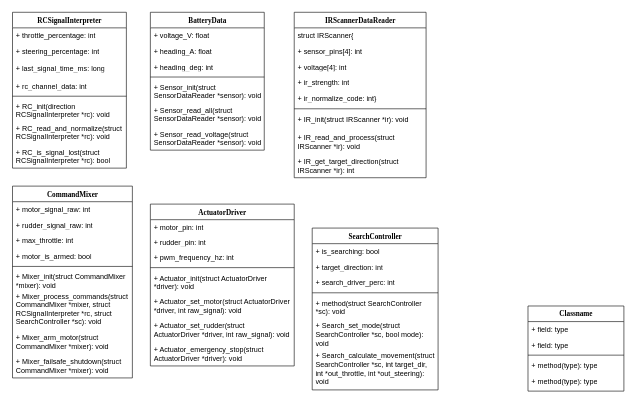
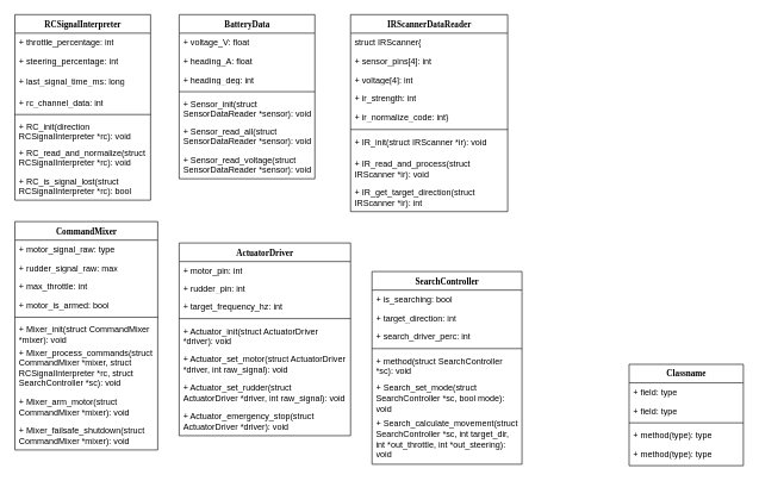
  <mxCell id="0" />
  <mxCell id="1" parent="0" />
  <mxCell id="2" value="CommandMixer" style="swimlane;html=1;fontStyle=1;align=center;verticalAlign=top;childLayout=stackLayout;horizontal=1;startSize=26;horizontalStack=0;resizeParent=1;resizeLast=0;collapsible=1;marginBottom=0;swimlaneFillColor=#ffffff;rounded=0;shadow=0;comic=0;labelBackgroundColor=none;strokeWidth=1;fillColor=none;fontFamily=Verdana;fontSize=12" parent="1" vertex="1"><mxGeometry x="20" y="310" width="200" height="320" as="geometry" /></mxCell>
- <mxCell id="3" value="+ motor_signal_raw: int" style="text;html=1;strokeColor=none;fillColor=none;align=left;verticalAlign=top;spacingLeft=4;spacingRight=4;whiteSpace=wrap;overflow=hidden;rotatable=0;points=[[0,0.5],[1,0.5]];portConstraint=eastwest;" parent="2" vertex="1"><mxGeometry y="26" width="200" height="26" as="geometry" /></mxCell>
- <mxCell id="4" value="+ rudder_signal_raw: int" style="text;html=1;strokeColor=none;fillColor=none;align=left;verticalAlign=top;spacingLeft=4;spacingRight=4;whiteSpace=wrap;overflow=hidden;rotatable=0;points=[[0,0.5],[1,0.5]];portConstraint=eastwest;" parent="2" vertex="1"><mxGeometry y="52" width="200" height="26" as="geometry" /></mxCell>
+ <mxCell id="3" value="+ motor_signal_raw: type" style="text;html=1;strokeColor=none;fillColor=none;align=left;verticalAlign=top;spacingLeft=4;spacingRight=4;whiteSpace=wrap;overflow=hidden;rotatable=0;points=[[0,0.5],[1,0.5]];portConstraint=eastwest;" parent="2" vertex="1"><mxGeometry y="26" width="200" height="26" as="geometry" /></mxCell>
+ <mxCell id="4" value="+ rudder_signal_raw: max" style="text;html=1;strokeColor=none;fillColor=none;align=left;verticalAlign=top;spacingLeft=4;spacingRight=4;whiteSpace=wrap;overflow=hidden;rotatable=0;points=[[0,0.5],[1,0.5]];portConstraint=eastwest;" parent="2" vertex="1"><mxGeometry y="52" width="200" height="26" as="geometry" /></mxCell>
  <mxCell id="5" value="+ max_throttle: int" style="text;html=1;strokeColor=none;fillColor=none;align=left;verticalAlign=top;spacingLeft=4;spacingRight=4;whiteSpace=wrap;overflow=hidden;rotatable=0;points=[[0,0.5],[1,0.5]];portConstraint=eastwest;" parent="2" vertex="1"><mxGeometry y="78" width="200" height="26" as="geometry" /></mxCell>
  <mxCell id="6" value="+ motor_is_armed: bool" style="text;html=1;strokeColor=none;fillColor=none;align=left;verticalAlign=top;spacingLeft=4;spacingRight=4;whiteSpace=wrap;overflow=hidden;rotatable=0;points=[[0,0.5],[1,0.5]];portConstraint=eastwest;" parent="2" vertex="1"><mxGeometry y="104" width="200" height="26" as="geometry" /></mxCell>
  <mxCell id="7" value="" style="line;html=1;strokeWidth=1;fillColor=none;align=left;verticalAlign=middle;spacingTop=-1;spacingLeft=3;spacingRight=3;rotatable=0;labelPosition=right;points=[];portConstraint=eastwest;" parent="2" vertex="1"><mxGeometry y="130" width="200" height="8" as="geometry" /></mxCell>
  <mxCell id="8" value="+ Mixer_init(struct CommandMixer *mixer): void" style="text;html=1;strokeColor=none;fillColor=none;align=left;verticalAlign=top;spacingLeft=4;spacingRight=4;whiteSpace=wrap;overflow=hidden;rotatable=0;points=[[0,0.5],[1,0.5]];portConstraint=eastwest;" parent="2" vertex="1"><mxGeometry y="138" width="200" height="32" as="geometry" /></mxCell>
  <mxCell id="9" value="+ Mixer_process_commands(struct CommandMixer *mixer, struct RCSignalInterpreter *rc, struct SearchController *sc): void" style="text;html=1;strokeColor=none;fillColor=none;align=left;verticalAlign=top;spacingLeft=4;spacingRight=4;whiteSpace=wrap;overflow=hidden;rotatable=0;points=[[0,0.5],[1,0.5]];portConstraint=eastwest;" parent="2" vertex="1"><mxGeometry y="170" width="200" height="70" as="geometry" /></mxCell>
  <mxCell id="10" value="+ Mixer_arm_motor(struct CommandMixer *mixer): void" style="text;html=1;strokeColor=none;fillColor=none;align=left;verticalAlign=top;spacingLeft=4;spacingRight=4;whiteSpace=wrap;overflow=hidden;rotatable=0;points=[[0,0.5],[1,0.5]];portConstraint=eastwest;" parent="2" vertex="1"><mxGeometry y="240" width="200" height="40" as="geometry" /></mxCell>
  <mxCell id="11" value="+ Mixer_failsafe_shutdown(struct CommandMixer *mixer): void" style="text;html=1;strokeColor=none;fillColor=none;align=left;verticalAlign=top;spacingLeft=4;spacingRight=4;whiteSpace=wrap;overflow=hidden;rotatable=0;points=[[0,0.5],[1,0.5]];portConstraint=eastwest;" parent="2" vertex="1"><mxGeometry y="280" width="200" height="40" as="geometry" /></mxCell>
  <mxCell id="12" value="BatteryData" style="swimlane;html=1;fontStyle=1;align=center;verticalAlign=top;childLayout=stackLayout;horizontal=1;startSize=26;horizontalStack=0;resizeParent=1;resizeLast=0;collapsible=1;marginBottom=0;swimlaneFillColor=#ffffff;rounded=0;shadow=0;comic=0;labelBackgroundColor=none;strokeWidth=1;fillColor=none;fontFamily=Verdana;fontSize=12" parent="1" vertex="1"><mxGeometry x="250" y="20" width="190" height="230" as="geometry" /></mxCell>
  <mxCell id="13" value="+ voltage_V: float" style="text;html=1;strokeColor=none;fillColor=none;align=left;verticalAlign=top;spacingLeft=4;spacingRight=4;whiteSpace=wrap;overflow=hidden;rotatable=0;points=[[0,0.5],[1,0.5]];portConstraint=eastwest;" parent="12" vertex="1"><mxGeometry y="26" width="190" height="26" as="geometry" /></mxCell>
  <mxCell id="14" value="+ heading_A: float" style="text;html=1;strokeColor=none;fillColor=none;align=left;verticalAlign=top;spacingLeft=4;spacingRight=4;whiteSpace=wrap;overflow=hidden;rotatable=0;points=[[0,0.5],[1,0.5]];portConstraint=eastwest;" parent="12" vertex="1"><mxGeometry y="52" width="190" height="26" as="geometry" /></mxCell>
  <mxCell id="15" value="+ heading_deg: int" style="text;html=1;strokeColor=none;fillColor=none;align=left;verticalAlign=top;spacingLeft=4;spacingRight=4;whiteSpace=wrap;overflow=hidden;rotatable=0;points=[[0,0.5],[1,0.5]];portConstraint=eastwest;" parent="12" vertex="1"><mxGeometry y="78" width="190" height="26" as="geometry" /></mxCell>
  <mxCell id="16" value="" style="line;html=1;strokeWidth=1;fillColor=none;align=left;verticalAlign=middle;spacingTop=-1;spacingLeft=3;spacingRight=3;rotatable=0;labelPosition=right;points=[];portConstraint=eastwest;" parent="12" vertex="1"><mxGeometry y="104" width="190" height="8" as="geometry" /></mxCell>
  <mxCell id="17" value="+ Sensor_init(struct SensorDataReader *sensor): void" style="text;html=1;strokeColor=none;fillColor=none;align=left;verticalAlign=top;spacingLeft=4;spacingRight=4;whiteSpace=wrap;overflow=hidden;rotatable=0;points=[[0,0.5],[1,0.5]];portConstraint=eastwest;" parent="12" vertex="1"><mxGeometry y="112" width="190" height="38" as="geometry" /></mxCell>
  <mxCell id="18" value="+ Sensor_read_all(struct SensorDataReader *sensor): void" style="text;html=1;strokeColor=none;fillColor=none;align=left;verticalAlign=top;spacingLeft=4;spacingRight=4;whiteSpace=wrap;overflow=hidden;rotatable=0;points=[[0,0.5],[1,0.5]];portConstraint=eastwest;" parent="12" vertex="1"><mxGeometry y="150" width="190" height="40" as="geometry" /></mxCell>
  <mxCell id="19" value="+ Sensor_read_voltage(struct SensorDataReader *sensor): void" style="text;html=1;strokeColor=none;fillColor=none;align=left;verticalAlign=top;spacingLeft=4;spacingRight=4;whiteSpace=wrap;overflow=hidden;rotatable=0;points=[[0,0.5],[1,0.5]];portConstraint=eastwest;" parent="12" vertex="1"><mxGeometry y="190" width="190" height="40" as="geometry" /></mxCell>
  <mxCell id="20" value="RCSignalInterpreter" style="swimlane;html=1;fontStyle=1;align=center;verticalAlign=top;childLayout=stackLayout;horizontal=1;startSize=26;horizontalStack=0;resizeParent=1;resizeLast=0;collapsible=1;marginBottom=0;swimlaneFillColor=#ffffff;rounded=0;shadow=0;comic=0;labelBackgroundColor=none;strokeWidth=1;fillColor=none;fontFamily=Verdana;fontSize=12" parent="1" vertex="1"><mxGeometry x="20" y="20" width="190" height="260" as="geometry" /></mxCell>
  <mxCell id="21" value="+ throttle_percentage: int" style="text;html=1;strokeColor=none;fillColor=none;align=left;verticalAlign=top;spacingLeft=4;spacingRight=4;whiteSpace=wrap;overflow=hidden;rotatable=0;points=[[0,0.5],[1,0.5]];portConstraint=eastwest;" parent="20" vertex="1"><mxGeometry y="26" width="190" height="26" as="geometry" /></mxCell>
  <mxCell id="22" value="+ steering_percentage: int&lt;div&gt;&lt;br&gt;&lt;/div&gt;&lt;div&gt;&lt;br&gt;&lt;/div&gt;" style="text;html=1;strokeColor=none;fillColor=none;align=left;verticalAlign=top;spacingLeft=4;spacingRight=4;whiteSpace=wrap;overflow=hidden;rotatable=0;points=[[0,0.5],[1,0.5]];portConstraint=eastwest;" parent="20" vertex="1"><mxGeometry y="52" width="190" height="28" as="geometry" /></mxCell>
  <mxCell id="23" value="&lt;div&gt;+ last_signal_time_ms: long&lt;/div&gt;" style="text;html=1;strokeColor=none;fillColor=none;align=left;verticalAlign=top;spacingLeft=4;spacingRight=4;whiteSpace=wrap;overflow=hidden;rotatable=0;points=[[0,0.5],[1,0.5]];portConstraint=eastwest;" parent="20" vertex="1"><mxGeometry y="80" width="190" height="30" as="geometry" /></mxCell>
  <mxCell id="24" value="+ rc_channel_data: int" style="text;html=1;strokeColor=none;fillColor=none;align=left;verticalAlign=top;spacingLeft=4;spacingRight=4;whiteSpace=wrap;overflow=hidden;rotatable=0;points=[[0,0.5],[1,0.5]];portConstraint=eastwest;" parent="20" vertex="1"><mxGeometry y="110" width="190" height="26" as="geometry" /></mxCell>
  <mxCell id="25" value="" style="line;html=1;strokeWidth=1;fillColor=none;align=left;verticalAlign=middle;spacingTop=-1;spacingLeft=3;spacingRight=3;rotatable=0;labelPosition=right;points=[];portConstraint=eastwest;" parent="20" vertex="1"><mxGeometry y="136" width="190" height="8" as="geometry" /></mxCell>
  <mxCell id="26" value="+ RC_init(direction RCSignalInterpreter *rc): void" style="text;html=1;strokeColor=none;fillColor=none;align=left;verticalAlign=top;spacingLeft=4;spacingRight=4;whiteSpace=wrap;overflow=hidden;rotatable=0;points=[[0,0.5],[1,0.5]];portConstraint=eastwest;" parent="20" vertex="1"><mxGeometry y="144" width="190" height="36" as="geometry" /></mxCell>
  <mxCell id="27" value="+ RC_read_and_normalize(struct RCSignalInterpreter *rc): void" style="text;html=1;strokeColor=none;fillColor=none;align=left;verticalAlign=top;spacingLeft=4;spacingRight=4;whiteSpace=wrap;overflow=hidden;rotatable=0;points=[[0,0.5],[1,0.5]];portConstraint=eastwest;" parent="20" vertex="1"><mxGeometry y="180" width="190" height="40" as="geometry" /></mxCell>
  <mxCell id="28" value="+ RC_is_signal_lost(struct RCSignalInterpreter *rc): bool" style="text;html=1;strokeColor=none;fillColor=none;align=left;verticalAlign=top;spacingLeft=4;spacingRight=4;whiteSpace=wrap;overflow=hidden;rotatable=0;points=[[0,0.5],[1,0.5]];portConstraint=eastwest;" parent="20" vertex="1"><mxGeometry y="220" width="190" height="40" as="geometry" /></mxCell>
  <mxCell id="29" value="Classname" style="swimlane;html=1;fontStyle=1;align=center;verticalAlign=top;childLayout=stackLayout;horizontal=1;startSize=26;horizontalStack=0;resizeParent=1;resizeLast=0;collapsible=1;marginBottom=0;swimlaneFillColor=#ffffff;rounded=0;shadow=0;comic=0;labelBackgroundColor=none;strokeWidth=1;fillColor=none;fontFamily=Verdana;fontSize=12" parent="1" vertex="1"><mxGeometry x="880" y="510" width="160" height="142" as="geometry" /></mxCell>
  <mxCell id="30" value="+ field: type" style="text;html=1;strokeColor=none;fillColor=none;align=left;verticalAlign=top;spacingLeft=4;spacingRight=4;whiteSpace=wrap;overflow=hidden;rotatable=0;points=[[0,0.5],[1,0.5]];portConstraint=eastwest;" parent="29" vertex="1"><mxGeometry y="26" width="160" height="26" as="geometry" /></mxCell>
  <mxCell id="31" value="+ field: type" style="text;html=1;strokeColor=none;fillColor=none;align=left;verticalAlign=top;spacingLeft=4;spacingRight=4;whiteSpace=wrap;overflow=hidden;rotatable=0;points=[[0,0.5],[1,0.5]];portConstraint=eastwest;" parent="29" vertex="1"><mxGeometry y="52" width="160" height="26" as="geometry" /></mxCell>
  <mxCell id="32" value="" style="line;html=1;strokeWidth=1;fillColor=none;align=left;verticalAlign=middle;spacingTop=-1;spacingLeft=3;spacingRight=3;rotatable=0;labelPosition=right;points=[];portConstraint=eastwest;" parent="29" vertex="1"><mxGeometry y="78" width="160" height="8" as="geometry" /></mxCell>
  <mxCell id="33" value="+ method(type): type" style="text;html=1;strokeColor=none;fillColor=none;align=left;verticalAlign=top;spacingLeft=4;spacingRight=4;whiteSpace=wrap;overflow=hidden;rotatable=0;points=[[0,0.5],[1,0.5]];portConstraint=eastwest;" parent="29" vertex="1"><mxGeometry y="86" width="160" height="26" as="geometry" /></mxCell>
  <mxCell id="34" value="+ method(type): type" style="text;html=1;strokeColor=none;fillColor=none;align=left;verticalAlign=top;spacingLeft=4;spacingRight=4;whiteSpace=wrap;overflow=hidden;rotatable=0;points=[[0,0.5],[1,0.5]];portConstraint=eastwest;" parent="29" vertex="1"><mxGeometry y="112" width="160" height="26" as="geometry" /></mxCell>
  <mxCell id="35" value="ActuatorDriver" style="swimlane;html=1;fontStyle=1;align=center;verticalAlign=top;childLayout=stackLayout;horizontal=1;startSize=26;horizontalStack=0;resizeParent=1;resizeLast=0;collapsible=1;marginBottom=0;swimlaneFillColor=#ffffff;rounded=0;shadow=0;comic=0;labelBackgroundColor=none;strokeWidth=1;fillColor=none;fontFamily=Verdana;fontSize=12" parent="1" vertex="1"><mxGeometry x="250" y="340" width="240" height="270" as="geometry" /></mxCell>
  <mxCell id="36" value="+ motor_pin: int" style="text;html=1;strokeColor=none;fillColor=none;align=left;verticalAlign=top;spacingLeft=4;spacingRight=4;whiteSpace=wrap;overflow=hidden;rotatable=0;points=[[0,0.5],[1,0.5]];portConstraint=eastwest;" parent="35" vertex="1"><mxGeometry y="26" width="240" height="24" as="geometry" /></mxCell>
  <mxCell id="37" value="+ rudder_pin: int" style="text;html=1;strokeColor=none;fillColor=none;align=left;verticalAlign=top;spacingLeft=4;spacingRight=4;whiteSpace=wrap;overflow=hidden;rotatable=0;points=[[0,0.5],[1,0.5]];portConstraint=eastwest;" parent="35" vertex="1"><mxGeometry y="50" width="240" height="26" as="geometry" /></mxCell>
- <mxCell id="38" value="+ pwm_frequency_hz: int" style="text;html=1;strokeColor=none;fillColor=none;align=left;verticalAlign=top;spacingLeft=4;spacingRight=4;whiteSpace=wrap;overflow=hidden;rotatable=0;points=[[0,0.5],[1,0.5]];portConstraint=eastwest;" parent="35" vertex="1"><mxGeometry y="76" width="240" height="26" as="geometry" /></mxCell>
+ <mxCell id="38" value="+ target_frequency_hz: int" style="text;html=1;strokeColor=none;fillColor=none;align=left;verticalAlign=top;spacingLeft=4;spacingRight=4;whiteSpace=wrap;overflow=hidden;rotatable=0;points=[[0,0.5],[1,0.5]];portConstraint=eastwest;" parent="35" vertex="1"><mxGeometry y="76" width="240" height="26" as="geometry" /></mxCell>
  <mxCell id="39" value="" style="line;html=1;strokeWidth=1;fillColor=none;align=left;verticalAlign=middle;spacingTop=-1;spacingLeft=3;spacingRight=3;rotatable=0;labelPosition=right;points=[];portConstraint=eastwest;" parent="35" vertex="1"><mxGeometry y="102" width="240" height="8" as="geometry" /></mxCell>
  <mxCell id="40" value="+ Actuator_init(struct ActuatorDriver *driver): void" style="text;html=1;strokeColor=none;fillColor=none;align=left;verticalAlign=top;spacingLeft=4;spacingRight=4;whiteSpace=wrap;overflow=hidden;rotatable=0;points=[[0,0.5],[1,0.5]];portConstraint=eastwest;" parent="35" vertex="1"><mxGeometry y="110" width="240" height="40" as="geometry" /></mxCell>
  <mxCell id="41" value="+ Actuator_set_motor(struct ActuatorDriver *driver, int raw_signal): void" style="text;html=1;strokeColor=none;fillColor=none;align=left;verticalAlign=top;spacingLeft=4;spacingRight=4;whiteSpace=wrap;overflow=hidden;rotatable=0;points=[[0,0.5],[1,0.5]];portConstraint=eastwest;" parent="35" vertex="1"><mxGeometry y="150" width="240" height="40" as="geometry" /></mxCell>
  <mxCell id="42" value="+ Actuator_set_rudder(struct ActuatorDriver *driver, int raw_signal): void" style="text;html=1;strokeColor=none;fillColor=none;align=left;verticalAlign=top;spacingLeft=4;spacingRight=4;whiteSpace=wrap;overflow=hidden;rotatable=0;points=[[0,0.5],[1,0.5]];portConstraint=eastwest;" parent="35" vertex="1"><mxGeometry y="190" width="240" height="40" as="geometry" /></mxCell>
  <mxCell id="43" value="+ Actuator_emergency_stop(struct ActuatorDriver *driver): void" style="text;html=1;strokeColor=none;fillColor=none;align=left;verticalAlign=top;spacingLeft=4;spacingRight=4;whiteSpace=wrap;overflow=hidden;rotatable=0;points=[[0,0.5],[1,0.5]];portConstraint=eastwest;" parent="35" vertex="1"><mxGeometry y="230" width="240" height="40" as="geometry" /></mxCell>
  <mxCell id="44" value="IRScannerDataReader" style="swimlane;html=1;fontStyle=1;align=center;verticalAlign=top;childLayout=stackLayout;horizontal=1;startSize=26;horizontalStack=0;resizeParent=1;resizeLast=0;collapsible=1;marginBottom=0;swimlaneFillColor=#ffffff;rounded=0;shadow=0;comic=0;labelBackgroundColor=none;strokeWidth=1;fillColor=none;fontFamily=Verdana;fontSize=12" vertex="1" parent="1"><mxGeometry x="490" y="20" width="220" height="276" as="geometry" /></mxCell>
  <mxCell id="45" value="struct IRScanner{" style="text;html=1;strokeColor=none;fillColor=none;align=left;verticalAlign=top;spacingLeft=4;spacingRight=4;whiteSpace=wrap;overflow=hidden;rotatable=0;points=[[0,0.5],[1,0.5]];portConstraint=eastwest;" vertex="1" parent="44"><mxGeometry y="26" width="220" height="26" as="geometry" /></mxCell>
  <mxCell id="46" value="+ sensor_pins[4]: int" style="text;html=1;strokeColor=none;fillColor=none;align=left;verticalAlign=top;spacingLeft=4;spacingRight=4;whiteSpace=wrap;overflow=hidden;rotatable=0;points=[[0,0.5],[1,0.5]];portConstraint=eastwest;" vertex="1" parent="44"><mxGeometry y="52" width="220" height="26" as="geometry" /></mxCell>
  <mxCell id="47" value="+ voltage[4]: int" style="text;html=1;strokeColor=none;fillColor=none;align=left;verticalAlign=top;spacingLeft=4;spacingRight=4;whiteSpace=wrap;overflow=hidden;rotatable=0;points=[[0,0.5],[1,0.5]];portConstraint=eastwest;" vertex="1" parent="44"><mxGeometry y="78" width="220" height="26" as="geometry" /></mxCell>
  <mxCell id="48" value="+ ir_strength: int" style="text;html=1;strokeColor=none;fillColor=none;align=left;verticalAlign=top;spacingLeft=4;spacingRight=4;whiteSpace=wrap;overflow=hidden;rotatable=0;points=[[0,0.5],[1,0.5]];portConstraint=eastwest;" vertex="1" parent="44"><mxGeometry y="104" width="220" height="26" as="geometry" /></mxCell>
  <mxCell id="49" value="+ ir_normalize_code: int}" style="text;html=1;strokeColor=none;fillColor=none;align=left;verticalAlign=top;spacingLeft=4;spacingRight=4;whiteSpace=wrap;overflow=hidden;rotatable=0;points=[[0,0.5],[1,0.5]];portConstraint=eastwest;" vertex="1" parent="44"><mxGeometry y="130" width="220" height="26" as="geometry" /></mxCell>
  <mxCell id="50" value="" style="line;html=1;strokeWidth=1;fillColor=none;align=left;verticalAlign=middle;spacingTop=-1;spacingLeft=3;spacingRight=3;rotatable=0;labelPosition=right;points=[];portConstraint=eastwest;" vertex="1" parent="44"><mxGeometry y="156" width="220" height="10" as="geometry" /></mxCell>
  <mxCell id="51" value="+ IR_init(struct IRScanner *ir): void" style="text;html=1;strokeColor=none;fillColor=none;align=left;verticalAlign=top;spacingLeft=4;spacingRight=4;whiteSpace=wrap;overflow=hidden;rotatable=0;points=[[0,0.5],[1,0.5]];portConstraint=eastwest;" vertex="1" parent="44"><mxGeometry y="166" width="220" height="30" as="geometry" /></mxCell>
  <mxCell id="52" value="+ IR_read_and_process(struct IRScanner *ir): void" style="text;html=1;strokeColor=none;fillColor=none;align=left;verticalAlign=top;spacingLeft=4;spacingRight=4;whiteSpace=wrap;overflow=hidden;rotatable=0;points=[[0,0.5],[1,0.5]];portConstraint=eastwest;" vertex="1" parent="44"><mxGeometry y="196" width="220" height="40" as="geometry" /></mxCell>
  <mxCell id="53" value="+ IR_get_target_direction(struct IRScanner *ir): int" style="text;html=1;strokeColor=none;fillColor=none;align=left;verticalAlign=top;spacingLeft=4;spacingRight=4;whiteSpace=wrap;overflow=hidden;rotatable=0;points=[[0,0.5],[1,0.5]];portConstraint=eastwest;" vertex="1" parent="44"><mxGeometry y="236" width="220" height="40" as="geometry" /></mxCell>
  <mxCell id="54" value="SearchController" style="swimlane;html=1;fontStyle=1;align=center;verticalAlign=top;childLayout=stackLayout;horizontal=1;startSize=26;horizontalStack=0;resizeParent=1;resizeLast=0;collapsible=1;marginBottom=0;swimlaneFillColor=#ffffff;rounded=0;shadow=0;comic=0;labelBackgroundColor=none;strokeWidth=1;fillColor=none;fontFamily=Verdana;fontSize=12" vertex="1" parent="1"><mxGeometry x="520" y="380" width="210" height="270" as="geometry" /></mxCell>
  <mxCell id="55" value="+ is_searching: bool" style="text;html=1;strokeColor=none;fillColor=none;align=left;verticalAlign=top;spacingLeft=4;spacingRight=4;whiteSpace=wrap;overflow=hidden;rotatable=0;points=[[0,0.5],[1,0.5]];portConstraint=eastwest;" vertex="1" parent="54"><mxGeometry y="26" width="210" height="26" as="geometry" /></mxCell>
  <mxCell id="56" value="+ target_direction: int" style="text;html=1;strokeColor=none;fillColor=none;align=left;verticalAlign=top;spacingLeft=4;spacingRight=4;whiteSpace=wrap;overflow=hidden;rotatable=0;points=[[0,0.5],[1,0.5]];portConstraint=eastwest;" vertex="1" parent="54"><mxGeometry y="52" width="210" height="26" as="geometry" /></mxCell>
  <mxCell id="57" value="+ search_driver_perc: int" style="text;html=1;strokeColor=none;fillColor=none;align=left;verticalAlign=top;spacingLeft=4;spacingRight=4;whiteSpace=wrap;overflow=hidden;rotatable=0;points=[[0,0.5],[1,0.5]];portConstraint=eastwest;" vertex="1" parent="54"><mxGeometry y="78" width="210" height="26" as="geometry" /></mxCell>
  <mxCell id="58" value="" style="line;html=1;strokeWidth=1;fillColor=none;align=left;verticalAlign=middle;spacingTop=-1;spacingLeft=3;spacingRight=3;rotatable=0;labelPosition=right;points=[];portConstraint=eastwest;" vertex="1" parent="54"><mxGeometry y="104" width="210" height="8" as="geometry" /></mxCell>
  <mxCell id="59" value="+ method(struct SearchController *sc): void" style="text;html=1;strokeColor=none;fillColor=none;align=left;verticalAlign=top;spacingLeft=4;spacingRight=4;whiteSpace=wrap;overflow=hidden;rotatable=0;points=[[0,0.5],[1,0.5]];portConstraint=eastwest;" vertex="1" parent="54"><mxGeometry y="112" width="210" height="38" as="geometry" /></mxCell>
  <mxCell id="60" value="+ Search_set_mode(struct SearchController *sc, bool mode): void" style="text;html=1;strokeColor=none;fillColor=none;align=left;verticalAlign=top;spacingLeft=4;spacingRight=4;whiteSpace=wrap;overflow=hidden;rotatable=0;points=[[0,0.5],[1,0.5]];portConstraint=eastwest;" vertex="1" parent="54"><mxGeometry y="150" width="210" height="50" as="geometry" /></mxCell>
  <mxCell id="61" value="+ Search_calculate_movement(struct SearchController *sc, int target_dir, int *out_throttle, int *out_steering): void" style="text;html=1;strokeColor=none;fillColor=none;align=left;verticalAlign=top;spacingLeft=4;spacingRight=4;whiteSpace=wrap;overflow=hidden;rotatable=0;points=[[0,0.5],[1,0.5]];portConstraint=eastwest;" vertex="1" parent="54"><mxGeometry y="200" width="210" height="70" as="geometry" /></mxCell>
